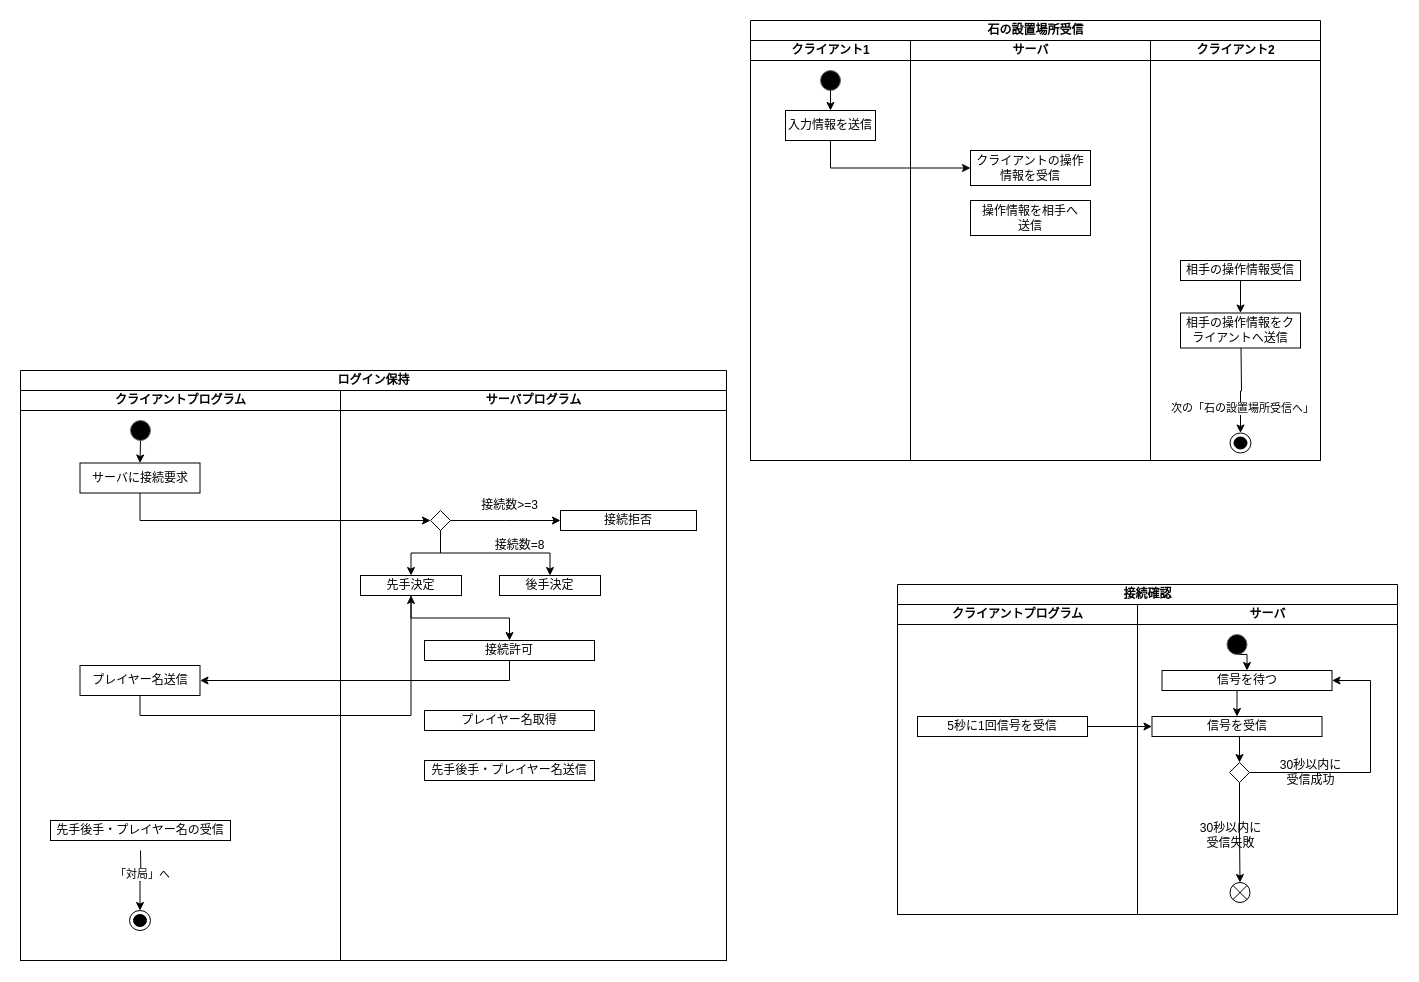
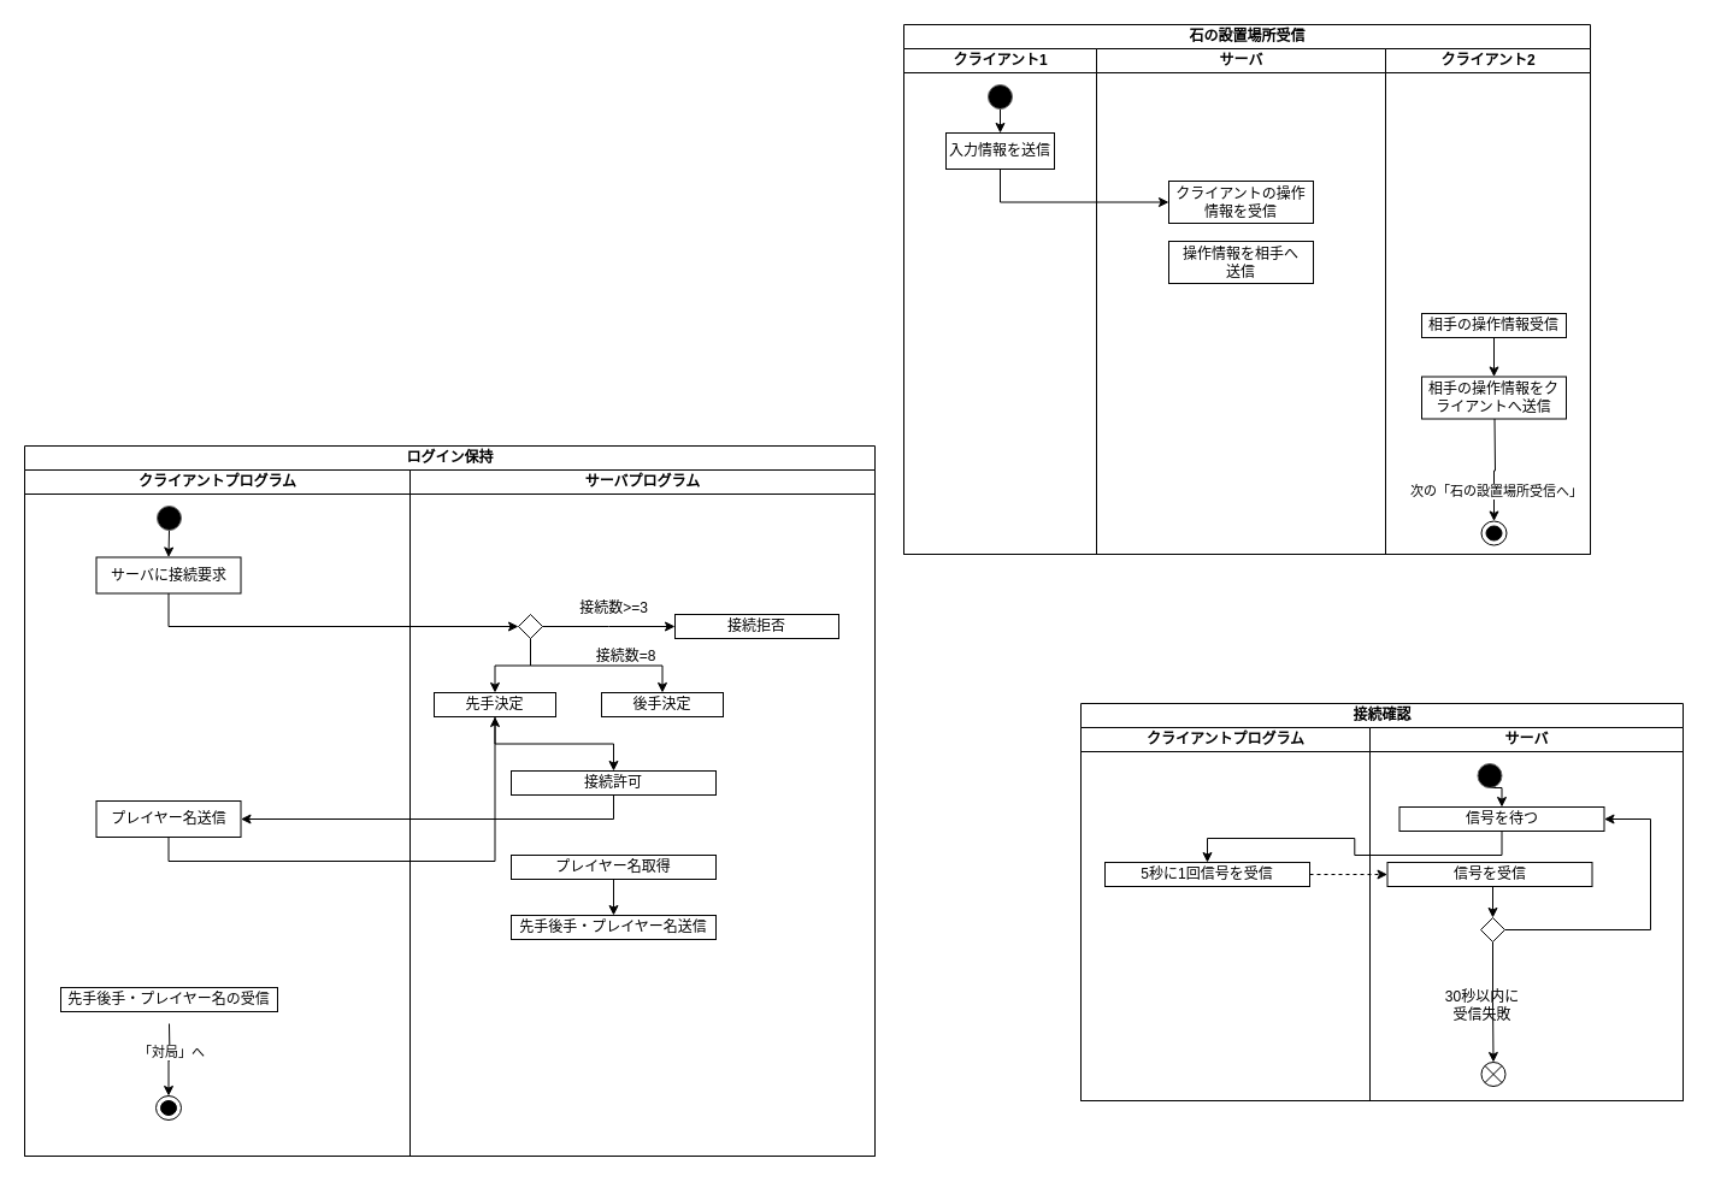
  <mxCell id="0" />
  <mxCell id="1" parent="0" />
  <mxCell id="2" value="ログイン保持" style="swimlane;childLayout=stackLayout;resizeParent=1;resizeParentMax=0;startSize=20;html=1;" parent="1" vertex="1"><mxGeometry x="20" y="370" width="706" height="590" as="geometry" /></mxCell>
  <mxCell id="3" value="クライアントプログラム" style="swimlane;startSize=20;html=1;" parent="2" vertex="1"><mxGeometry y="20" width="320" height="570" as="geometry" /></mxCell>
  <mxCell id="4" style="edgeStyle=orthogonalEdgeStyle;rounded=0;orthogonalLoop=1;jettySize=auto;html=1;exitX=0.5;exitY=1;exitDx=0;exitDy=0;entryX=0.5;entryY=0;entryDx=0;entryDy=0;" parent="3" source="5" target="6" edge="1"><mxGeometry relative="1" as="geometry" /></mxCell>
  <mxCell id="5" value="" style="ellipse;whiteSpace=wrap;html=1;aspect=fixed;fillColor=light-dark(#000000, #1a1a1a);fontColor=#333333;strokeColor=#666666;" parent="3" vertex="1"><mxGeometry x="110" y="30" width="20" height="20" as="geometry" /></mxCell>
  <mxCell id="6" value="&lt;div&gt;&lt;span style=&quot;background-color: transparent; color: light-dark(rgb(0, 0, 0), rgb(255, 255, 255));&quot;&gt;サーバに接続要求&lt;/span&gt;&lt;/div&gt;" style="rounded=0;whiteSpace=wrap;html=1;" parent="3" vertex="1"><mxGeometry x="59.5" y="72.5" width="120" height="30" as="geometry" /></mxCell>
  <mxCell id="7" style="edgeStyle=orthogonalEdgeStyle;rounded=0;orthogonalLoop=1;jettySize=auto;html=1;exitX=0.5;exitY=1;exitDx=0;exitDy=0;entryX=0.5;entryY=0;entryDx=0;entryDy=0;" parent="3" target="10" edge="1"><mxGeometry relative="1" as="geometry"><mxPoint x="120" y="460" as="sourcePoint" /></mxGeometry></mxCell>
  <mxCell id="8" value="「対局」へ" style="edgeLabel;html=1;align=center;verticalAlign=middle;resizable=0;points=[];" parent="7" vertex="1" connectable="0"><mxGeometry x="-0.201" y="1" relative="1" as="geometry"><mxPoint as="offset" /></mxGeometry></mxCell>
  <mxCell id="9" value="先手後手・プレイヤー名の受信" style="rounded=0;whiteSpace=wrap;html=1;" parent="3" vertex="1"><mxGeometry x="30" y="430" width="180" height="20" as="geometry" /></mxCell>
  <mxCell id="10" value="" style="ellipse;html=1;shape=endState;fillColor=#000000;strokeColor=#000000;" parent="3" vertex="1"><mxGeometry x="109" y="520" width="21" height="20" as="geometry" /></mxCell>
  <mxCell id="11" style="edgeStyle=orthogonalEdgeStyle;rounded=0;orthogonalLoop=1;jettySize=auto;html=1;exitX=0.5;exitY=1;exitDx=0;exitDy=0;entryX=0;entryY=0.5;entryDx=0;entryDy=0;" parent="2" source="6" target="16" edge="1"><mxGeometry relative="1" as="geometry"><mxPoint x="300" y="122.5" as="targetPoint" /></mxGeometry></mxCell>
  <mxCell id="12" value="サーバプログラム" style="swimlane;startSize=20;html=1;" parent="2" vertex="1"><mxGeometry x="320" y="20" width="386" height="570" as="geometry" /></mxCell>
  <mxCell id="13" style="edgeStyle=orthogonalEdgeStyle;rounded=0;orthogonalLoop=1;jettySize=auto;html=1;exitX=1;exitY=0.5;exitDx=0;exitDy=0;" edge="1" parent="12" source="16"><mxGeometry relative="1" as="geometry"><mxPoint x="220" y="130" as="targetPoint" /></mxGeometry></mxCell>
  <mxCell id="14" style="edgeStyle=orthogonalEdgeStyle;rounded=0;orthogonalLoop=1;jettySize=auto;html=1;exitX=0.5;exitY=1;exitDx=0;exitDy=0;entryX=0.5;entryY=0;entryDx=0;entryDy=0;" edge="1" parent="12" source="16" target="27"><mxGeometry relative="1" as="geometry" /></mxCell>
  <mxCell id="15" style="edgeStyle=orthogonalEdgeStyle;rounded=0;orthogonalLoop=1;jettySize=auto;html=1;exitX=0.5;exitY=1;exitDx=0;exitDy=0;entryX=0.5;entryY=0;entryDx=0;entryDy=0;" edge="1" parent="12" source="16" target="26"><mxGeometry relative="1" as="geometry" /></mxCell>
  <mxCell id="16" value="" style="rhombus;whiteSpace=wrap;html=1;" vertex="1" parent="12"><mxGeometry x="90" y="120" width="20" height="20" as="geometry" /></mxCell>
  <mxCell id="17" value="&lt;div&gt;&lt;span style=&quot;background-color: transparent; color: light-dark(rgb(0, 0, 0), rgb(255, 255, 255));&quot;&gt;プレイヤー名送信&lt;/span&gt;&lt;/div&gt;" style="rounded=0;whiteSpace=wrap;html=1;" parent="12" vertex="1"><mxGeometry x="-260.5" y="275" width="120" height="30" as="geometry" /></mxCell>
  <mxCell id="18" value="接続許可" style="rounded=0;whiteSpace=wrap;html=1;" parent="12" vertex="1"><mxGeometry x="84" y="250" width="170" height="20" as="geometry" /></mxCell>
+ <mxCell id="19" style="edgeStyle=orthogonalEdgeStyle;rounded=0;orthogonalLoop=1;jettySize=auto;html=1;exitX=0.5;exitY=1;exitDx=0;exitDy=0;entryX=0.5;entryY=0;entryDx=0;entryDy=0;" edge="1" parent="12" source="20" target="21"><mxGeometry relative="1" as="geometry" /></mxCell>
  <mxCell id="20" value="プレイヤー名取得" style="rounded=0;whiteSpace=wrap;html=1;" parent="12" vertex="1"><mxGeometry x="84" y="320" width="170" height="20" as="geometry" /></mxCell>
  <mxCell id="21" value="先手後手・プレイヤー名送信" style="rounded=0;whiteSpace=wrap;html=1;" parent="12" vertex="1"><mxGeometry x="84" y="370" width="170" height="20" as="geometry" /></mxCell>
  <mxCell id="22" style="edgeStyle=orthogonalEdgeStyle;rounded=0;orthogonalLoop=1;jettySize=auto;html=1;exitX=0.5;exitY=1;exitDx=0;exitDy=0;entryX=1;entryY=0.5;entryDx=0;entryDy=0;" parent="12" source="18" target="17" edge="1"><mxGeometry relative="1" as="geometry" /></mxCell>
  <mxCell id="23" style="edgeStyle=orthogonalEdgeStyle;rounded=0;orthogonalLoop=1;jettySize=auto;html=1;exitX=0.5;exitY=1;exitDx=0;exitDy=0;" parent="12" source="17" target="26" edge="1"><mxGeometry relative="1" as="geometry"><mxPoint x="-30" y="370" as="targetPoint" /></mxGeometry></mxCell>
  <mxCell id="24" value="接続拒否" style="rounded=0;whiteSpace=wrap;html=1;" vertex="1" parent="12"><mxGeometry x="220" y="120" width="136" height="20" as="geometry" /></mxCell>
  <mxCell id="25" style="edgeStyle=orthogonalEdgeStyle;rounded=0;orthogonalLoop=1;jettySize=auto;html=1;exitX=0.5;exitY=1;exitDx=0;exitDy=0;entryX=0.5;entryY=0;entryDx=0;entryDy=0;" edge="1" parent="12" source="26" target="18"><mxGeometry relative="1" as="geometry" /></mxCell>
  <mxCell id="26" value="先手決定" style="rounded=0;whiteSpace=wrap;html=1;" vertex="1" parent="12"><mxGeometry x="20" y="185" width="101" height="20" as="geometry" /></mxCell>
  <mxCell id="27" value="後手決定" style="rounded=0;whiteSpace=wrap;html=1;" vertex="1" parent="12"><mxGeometry x="159" y="185" width="101" height="20" as="geometry" /></mxCell>
  <mxCell id="28" value="接続数&amp;gt;=3" style="text;html=1;align=center;verticalAlign=middle;resizable=0;points=[];autosize=1;strokeColor=none;fillColor=none;" vertex="1" parent="12"><mxGeometry x="129" y="100" width="80" height="30" as="geometry" /></mxCell>
  <mxCell id="29" value="接続数=8" style="text;html=1;align=center;verticalAlign=middle;resizable=0;points=[];autosize=1;strokeColor=none;fillColor=none;" vertex="1" parent="12"><mxGeometry x="144" y="140" width="70" height="30" as="geometry" /></mxCell>
  <mxCell id="30" value="石の設置場所受信" style="swimlane;childLayout=stackLayout;resizeParent=1;resizeParentMax=0;startSize=20;html=1;" parent="1" vertex="1"><mxGeometry x="750" y="20" width="570" height="440" as="geometry" /></mxCell>
  <mxCell id="31" value="クライアント1" style="swimlane;startSize=20;html=1;" parent="30" vertex="1"><mxGeometry y="20" width="160" height="420" as="geometry" /></mxCell>
  <mxCell id="32" style="edgeStyle=orthogonalEdgeStyle;rounded=0;orthogonalLoop=1;jettySize=auto;html=1;exitX=0.5;exitY=1;exitDx=0;exitDy=0;entryX=0.5;entryY=0;entryDx=0;entryDy=0;" parent="31" source="33" target="34" edge="1"><mxGeometry relative="1" as="geometry" /></mxCell>
  <mxCell id="33" value="" style="ellipse;whiteSpace=wrap;html=1;aspect=fixed;fillColor=light-dark(#000000, #1a1a1a);fontColor=#333333;strokeColor=#666666;" parent="31" vertex="1"><mxGeometry x="70" y="30" width="20" height="20" as="geometry" /></mxCell>
  <mxCell id="34" value="入力情報を送信" style="rounded=0;whiteSpace=wrap;html=1;" parent="31" vertex="1"><mxGeometry x="35" y="70" width="90" height="30" as="geometry" /></mxCell>
  <mxCell id="35" value="サーバ" style="swimlane;startSize=20;html=1;" parent="30" vertex="1"><mxGeometry x="160" y="20" width="240" height="420" as="geometry" /></mxCell>
  <mxCell id="36" value="クライアントの操作情報を受信" style="rounded=0;whiteSpace=wrap;html=1;" parent="35" vertex="1"><mxGeometry x="60" y="110" width="120" height="35" as="geometry" /></mxCell>
  <mxCell id="37" value="操作情報を相手へ&lt;br&gt;送信" style="rounded=0;whiteSpace=wrap;html=1;" parent="35" vertex="1"><mxGeometry x="60" y="160" width="120" height="35" as="geometry" /></mxCell>
  <mxCell id="38" value="クライアント2" style="swimlane;startSize=20;html=1;" parent="30" vertex="1"><mxGeometry x="400" y="20" width="170" height="420" as="geometry" /></mxCell>
  <mxCell id="39" value="相手の操作情報をクライアントへ送信" style="rounded=0;whiteSpace=wrap;html=1;" parent="38" vertex="1"><mxGeometry x="30" y="272.5" width="120" height="35" as="geometry" /></mxCell>
  <mxCell id="40" style="edgeStyle=orthogonalEdgeStyle;rounded=0;orthogonalLoop=1;jettySize=auto;html=1;exitX=0.5;exitY=1;exitDx=0;exitDy=0;entryX=0.5;entryY=0;entryDx=0;entryDy=0;" parent="38" source="41" target="39" edge="1"><mxGeometry relative="1" as="geometry" /></mxCell>
  <mxCell id="41" value="相手の操作情報受信" style="rounded=0;whiteSpace=wrap;html=1;" parent="38" vertex="1"><mxGeometry x="30" y="220" width="120" height="20" as="geometry" /></mxCell>
  <mxCell id="42" style="edgeStyle=orthogonalEdgeStyle;rounded=0;orthogonalLoop=1;jettySize=auto;html=1;exitX=0.5;exitY=1;exitDx=0;exitDy=0;entryX=0.5;entryY=0;entryDx=0;entryDy=0;" parent="38" target="44" edge="1"><mxGeometry relative="1" as="geometry"><mxPoint x="90" y="357.5" as="targetPoint" /><mxPoint x="90.5" y="307.5" as="sourcePoint" /></mxGeometry></mxCell>
  <mxCell id="43" value="次の「石の設置場所受信へ」" style="edgeLabel;html=1;align=center;verticalAlign=middle;resizable=0;points=[];" parent="42" connectable="0" vertex="1"><mxGeometry x="0.41" y="1" relative="1" as="geometry"><mxPoint as="offset" /></mxGeometry></mxCell>
  <mxCell id="44" value="" style="ellipse;html=1;shape=endState;fillColor=#000000;strokeColor=#000000;" parent="38" vertex="1"><mxGeometry x="79.5" y="392.5" width="21" height="20" as="geometry" /></mxCell>
  <mxCell id="45" style="edgeStyle=orthogonalEdgeStyle;rounded=0;orthogonalLoop=1;jettySize=auto;html=1;exitX=0.5;exitY=1;exitDx=0;exitDy=0;entryX=0;entryY=0.5;entryDx=0;entryDy=0;" parent="30" source="34" target="36" edge="1"><mxGeometry relative="1" as="geometry"><mxPoint x="260" y="160" as="targetPoint" /></mxGeometry></mxCell>
  <mxCell id="46" value="接続確認" style="swimlane;childLayout=stackLayout;resizeParent=1;resizeParentMax=0;startSize=20;html=1;" parent="1" vertex="1"><mxGeometry x="897" y="584" width="500" height="330" as="geometry" /></mxCell>
  <mxCell id="47" value="クライアントプログラム" style="swimlane;startSize=20;html=1;" parent="46" vertex="1"><mxGeometry y="20" width="240" height="310" as="geometry" /></mxCell>
  <mxCell id="48" value="サーバ" style="swimlane;startSize=20;html=1;" parent="46" vertex="1"><mxGeometry x="240" y="20" width="260" height="310" as="geometry" /></mxCell>
  <mxCell id="49" style="edgeStyle=orthogonalEdgeStyle;rounded=0;orthogonalLoop=1;jettySize=auto;html=1;exitX=0.5;exitY=1;exitDx=0;exitDy=0;entryX=0.5;entryY=0;entryDx=0;entryDy=0;" parent="48" source="50" target="63" edge="1"><mxGeometry relative="1" as="geometry" /></mxCell>
  <mxCell id="50" value="" style="ellipse;whiteSpace=wrap;html=1;aspect=fixed;fillColor=light-dark(#000000, #1a1a1a);fontColor=#333333;strokeColor=#666666;" parent="48" vertex="1"><mxGeometry x="89.5" y="30" width="20" height="20" as="geometry" /></mxCell>
- <mxCell id="51" value="30秒以内に&lt;div&gt;受信成功&lt;/div&gt;" style="text;html=1;align=center;verticalAlign=middle;resizable=0;points=[];autosize=1;strokeColor=none;fillColor=none;" parent="48" vertex="1"><mxGeometry x="133" y="148" width="80" height="40" as="geometry" /></mxCell>
  <mxCell id="52" value="5秒に1回信号を受信" style="rounded=0;whiteSpace=wrap;html=1;" parent="48" vertex="1"><mxGeometry x="-220" y="112" width="170" height="20" as="geometry" /></mxCell>
  <mxCell id="53" style="edgeStyle=orthogonalEdgeStyle;rounded=0;orthogonalLoop=1;jettySize=auto;html=1;exitX=0.5;exitY=1;exitDx=0;exitDy=0;entryX=0.5;entryY=0;entryDx=0;entryDy=0;" parent="48" source="54" target="56" edge="1"><mxGeometry relative="1" as="geometry" /></mxCell>
  <mxCell id="54" value="信号を受信" style="rounded=0;whiteSpace=wrap;html=1;" parent="48" vertex="1"><mxGeometry x="14.5" y="112" width="170" height="20" as="geometry" /></mxCell>
  <mxCell id="55" style="edgeStyle=orthogonalEdgeStyle;rounded=0;orthogonalLoop=1;jettySize=auto;html=1;exitX=1;exitY=0.5;exitDx=0;exitDy=0;entryX=1;entryY=0.5;entryDx=0;entryDy=0;" parent="48" source="56" target="63" edge="1"><mxGeometry relative="1" as="geometry"><Array as="points"><mxPoint x="233" y="168" /><mxPoint x="233" y="76" /></Array></mxGeometry></mxCell>
  <mxCell id="56" value="" style="rhombus;whiteSpace=wrap;html=1;" parent="48" vertex="1"><mxGeometry x="92" y="158" width="20" height="20" as="geometry" /></mxCell>
  <mxCell id="57" value="30秒以内に&lt;div&gt;受信失敗&lt;/div&gt;" style="text;html=1;align=center;verticalAlign=middle;resizable=0;points=[];autosize=1;strokeColor=none;fillColor=none;" parent="48" vertex="1"><mxGeometry x="53" y="211" width="80" height="40" as="geometry" /></mxCell>
  <mxCell id="58" value="" style="edgeStyle=orthogonalEdgeStyle;rounded=0;orthogonalLoop=1;jettySize=auto;html=1;exitX=0.5;exitY=1;exitDx=0;exitDy=0;entryX=0.5;entryY=0;entryDx=0;entryDy=0;" parent="48" source="59" edge="1"><mxGeometry relative="1" as="geometry"><mxPoint x="412" y="288" as="sourcePoint" /><mxPoint x="102" y="278" as="targetPoint" /></mxGeometry></mxCell>
  <mxCell id="59" value="" style="verticalLabelPosition=bottom;verticalAlign=top;html=1;shape=mxgraph.flowchart.or;" parent="48" vertex="1"><mxGeometry x="92.5" y="278" width="20" height="20" as="geometry" /></mxCell>
  <mxCell id="60" value="" style="edgeStyle=orthogonalEdgeStyle;rounded=0;orthogonalLoop=1;jettySize=auto;html=1;exitX=0.5;exitY=1;exitDx=0;exitDy=0;entryX=0.5;entryY=0;entryDx=0;entryDy=0;" parent="48" source="56" target="59" edge="1"><mxGeometry relative="1" as="geometry"><mxPoint x="412" y="288" as="sourcePoint" /><mxPoint x="412" y="388" as="targetPoint" /></mxGeometry></mxCell>
- <mxCell id="61" style="edgeStyle=orthogonalEdgeStyle;rounded=0;orthogonalLoop=1;jettySize=auto;html=1;exitX=1;exitY=0.5;exitDx=0;exitDy=0;entryX=0;entryY=0.5;entryDx=0;entryDy=0;" parent="48" source="52" target="54" edge="1"><mxGeometry relative="1" as="geometry" /></mxCell>
- <mxCell id="62" style="edgeStyle=orthogonalEdgeStyle;rounded=0;orthogonalLoop=1;jettySize=auto;html=1;exitX=0.5;exitY=1;exitDx=0;exitDy=0;entryX=0.5;entryY=0;entryDx=0;entryDy=0;" parent="48" source="63" target="54" edge="1"><mxGeometry relative="1" as="geometry" /></mxCell>
+ <mxCell id="61" style="edgeStyle=orthogonalEdgeStyle;rounded=0;orthogonalLoop=1;jettySize=auto;html=1;exitX=1;exitY=0.5;exitDx=0;exitDy=0;entryX=0;entryY=0.5;entryDx=0;entryDy=0;dashed=1;" parent="48" source="52" target="54" edge="1"><mxGeometry relative="1" as="geometry" /></mxCell>
+ <mxCell id="62" style="edgeStyle=orthogonalEdgeStyle;rounded=0;orthogonalLoop=1;jettySize=auto;html=1;exitX=0.5;exitY=1;exitDx=0;exitDy=0;" parent="48" source="63" target="52" edge="1"><mxGeometry relative="1" as="geometry" /></mxCell>
  <mxCell id="63" value="信号を待つ" style="rounded=0;whiteSpace=wrap;html=1;" parent="48" vertex="1"><mxGeometry x="24.5" y="66" width="170" height="20" as="geometry" /></mxCell>
